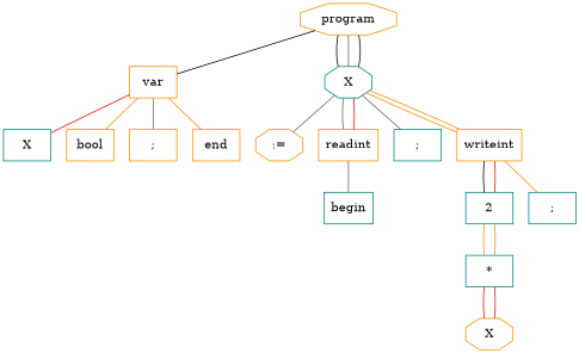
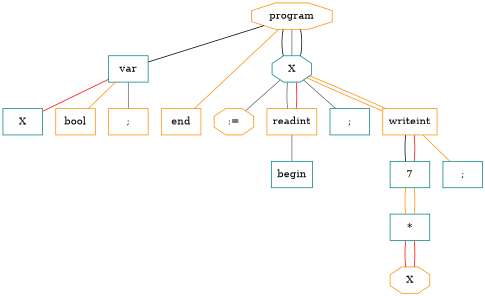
  graph {
    node [color=darkorange shape=box]
    edge [color=darkorange]
    n1 [label=program shape=octagon]
-   n2 [label=var]
+   n2 [color=teal label=var]
    n3 [color=teal label=X shape=octagon]
    n4 [label=end]
    n5 [color=teal label=X]
    n6 [label=bool]
    n7 [label=";"]
    n8 [color=teal label=begin]
    n9 [label=":=" shape=octagon]
    n10 [label=readint]
    n11 [color=teal label=";"]
    n12 [label=writeint]
-   n13 [color=teal label=2]
+   n13 [color=teal label=7]
    n14 [color=teal label=";"]
    n15 [color=teal label="*"]
    n16 [label=X shape=octagon]
    n1 -- n2 [color=black]
    n1 -- n3 [color=black]
    n1 -- n3 [color=gray40]
    n1 -- n3 [color=black]
-   n2 -- n4
+   n1 -- n4
    n2 -- n5 [color=red]
    n2 -- n6
    n2 -- n7 [color=gray40]
    n3 -- n9 [color=gray40]
    n3 -- n10 [color=gray40]
    n3 -- n10 [color=red]
    n3 -- n11 [color=gray40]
    n3 -- n12
    n3 -- n12
    n10 -- n8 [color=gray40]
    n12 -- n13 [color=black]
    n12 -- n13 [color=red]
    n12 -- n14
    n13 -- n15
    n13 -- n15
    n15 -- n16 [color=red]
    n15 -- n16 [color=red]
  }
